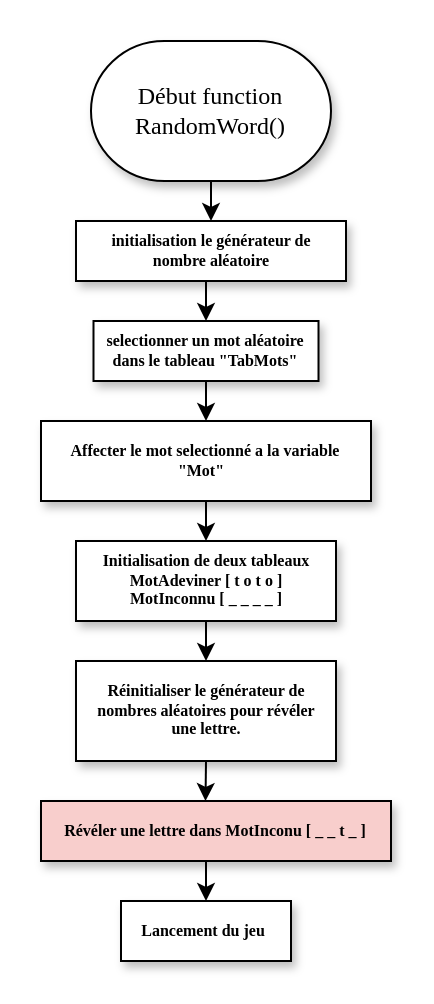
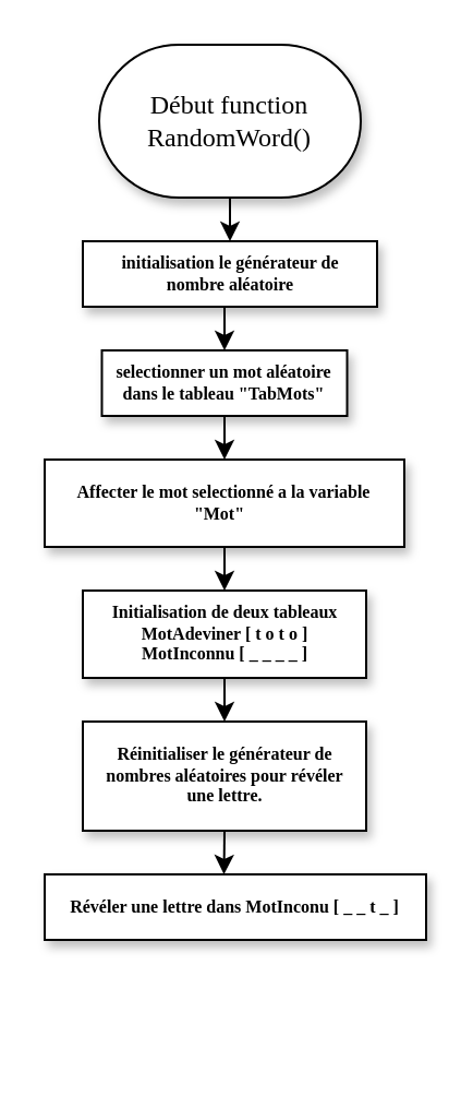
  <mxCell id="0" />
  <mxCell id="1" parent="0" />
  <mxCell id="2" style="edgeStyle=orthogonalEdgeStyle;rounded=0;orthogonalLoop=1;jettySize=auto;html=1;exitX=0.5;exitY=1;exitDx=0;exitDy=0;entryX=0.5;entryY=0;entryDx=0;entryDy=0;" edge="1" parent="1" source="3" target="7"><mxGeometry relative="1" as="geometry" /></mxCell>
  <mxCell id="3" value="&lt;b&gt;initialisation le générateur de nombre aléatoire&lt;/b&gt;" style="whiteSpace=wrap;html=1;rounded=0;shadow=1;labelBackgroundColor=none;strokeWidth=1;fontFamily=Verdana;fontSize=8;align=center;spacing=6;" parent="1" vertex="1"><mxGeometry x="37.5" y="110" width="135" height="30" as="geometry" /></mxCell>
  <mxCell id="4" style="edgeStyle=orthogonalEdgeStyle;rounded=0;orthogonalLoop=1;jettySize=auto;html=1;exitX=0.5;exitY=1;exitDx=0;exitDy=0;exitPerimeter=0;entryX=0.5;entryY=0;entryDx=0;entryDy=0;" edge="1" parent="1" source="5" target="3"><mxGeometry relative="1" as="geometry" /></mxCell>
  <mxCell id="5" value="&lt;font style=&quot;font-size: 12px;&quot;&gt;Début function RandomWord()&lt;/font&gt;" style="strokeWidth=1;html=1;shape=mxgraph.flowchart.terminator;whiteSpace=wrap;rounded=0;shadow=1;labelBackgroundColor=none;fontFamily=Verdana;fontSize=8;align=center;" parent="1" vertex="1"><mxGeometry x="45" y="20" width="120" height="70" as="geometry" /></mxCell>
  <mxCell id="6" style="edgeStyle=orthogonalEdgeStyle;rounded=0;orthogonalLoop=1;jettySize=auto;html=1;exitX=0.5;exitY=1;exitDx=0;exitDy=0;entryX=0.5;entryY=0;entryDx=0;entryDy=0;" edge="1" parent="1" source="7" target="12"><mxGeometry relative="1" as="geometry" /></mxCell>
  <mxCell id="7" value="&lt;b&gt;selectionner un mot aléatoire dans le tableau &quot;TabMots&quot;&lt;/b&gt;" style="whiteSpace=wrap;html=1;rounded=0;shadow=1;labelBackgroundColor=none;strokeWidth=1;fontFamily=Verdana;fontSize=8;align=center;spacing=6;" parent="1" vertex="1"><mxGeometry x="46.25" y="160" width="112.5" height="30" as="geometry" /></mxCell>
- <mxCell id="8" value="&lt;b&gt;Lancement du jeu&amp;nbsp;&lt;/b&gt;" style="whiteSpace=wrap;html=1;rounded=0;shadow=1;labelBackgroundColor=none;strokeWidth=1;fontFamily=Verdana;fontSize=8;align=center;spacing=6;" vertex="1" parent="1"><mxGeometry x="60" y="450" width="85" height="30" as="geometry" /></mxCell>
  <mxCell id="9" style="edgeStyle=orthogonalEdgeStyle;rounded=0;orthogonalLoop=1;jettySize=auto;html=1;exitX=0.5;exitY=1;exitDx=0;exitDy=0;entryX=0.5;entryY=0;entryDx=0;entryDy=0;" edge="1" parent="1" source="10" target="13"><mxGeometry relative="1" as="geometry" /></mxCell>
  <mxCell id="10" value="&lt;b&gt;Initialisation de deux tableaux&lt;/b&gt;&lt;div&gt;&lt;b&gt;MotAdeviner [ t o t o ]&lt;/b&gt;&lt;/div&gt;&lt;div&gt;&lt;b&gt;&amp;nbsp; MotInconnu [ _ _ _ _ ]&amp;nbsp;&amp;nbsp;&lt;/b&gt;&lt;/div&gt;" style="whiteSpace=wrap;html=1;rounded=0;shadow=1;labelBackgroundColor=none;strokeWidth=1;fontFamily=Verdana;fontSize=8;align=center;spacing=6;" vertex="1" parent="1"><mxGeometry x="37.5" y="270" width="130" height="40" as="geometry" /></mxCell>
  <mxCell id="11" style="edgeStyle=orthogonalEdgeStyle;rounded=0;orthogonalLoop=1;jettySize=auto;html=1;exitX=0.5;exitY=1;exitDx=0;exitDy=0;entryX=0.5;entryY=0;entryDx=0;entryDy=0;" edge="1" parent="1" source="12" target="10"><mxGeometry relative="1" as="geometry" /></mxCell>
  <mxCell id="12" value="&lt;b&gt;Affecter le mot selectionné a la variable &quot;Mot&quot;&amp;nbsp;&amp;nbsp;&lt;/b&gt;" style="whiteSpace=wrap;html=1;rounded=0;shadow=1;labelBackgroundColor=none;strokeWidth=1;fontFamily=Verdana;fontSize=8;align=center;spacing=6;" vertex="1" parent="1"><mxGeometry x="20" y="210" width="165" height="40" as="geometry" /></mxCell>
  <mxCell id="13" value="&lt;b&gt;Réinitialiser le générateur de nombres aléatoires pour révéler une lettre.&lt;/b&gt;" style="whiteSpace=wrap;html=1;rounded=0;shadow=1;labelBackgroundColor=none;strokeWidth=1;fontFamily=Verdana;fontSize=8;align=center;spacing=6;" vertex="1" parent="1"><mxGeometry x="37.5" y="330" width="130" height="50" as="geometry" /></mxCell>
- <mxCell id="14" style="edgeStyle=orthogonalEdgeStyle;rounded=0;orthogonalLoop=1;jettySize=auto;html=1;exitX=0.5;exitY=1;exitDx=0;exitDy=0;entryX=0.5;entryY=0;entryDx=0;entryDy=0;" edge="1" parent="1" source="15" target="8"><mxGeometry relative="1" as="geometry" /></mxCell>
- <mxCell id="15" value="&lt;b&gt;Révéler une lettre dans MotInconu [ _ _ t _ ]&lt;/b&gt;" style="whiteSpace=wrap;html=1;rounded=0;shadow=1;labelBackgroundColor=none;strokeWidth=1;fontFamily=Verdana;fontSize=8;align=center;spacing=6;fillColor=#f8cecc;" vertex="1" parent="1"><mxGeometry x="20" y="400" width="175" height="30" as="geometry" /></mxCell>
+ <mxCell id="15" value="&lt;b&gt;Révéler une lettre dans MotInconu [ _ _ t _ ]&lt;/b&gt;" style="whiteSpace=wrap;html=1;rounded=0;shadow=1;labelBackgroundColor=none;strokeWidth=1;fontFamily=Verdana;fontSize=8;align=center;spacing=6;" vertex="1" parent="1"><mxGeometry x="20" y="400" width="175" height="30" as="geometry" /></mxCell>
  <mxCell id="16" style="edgeStyle=orthogonalEdgeStyle;rounded=0;orthogonalLoop=1;jettySize=auto;html=1;exitX=0.5;exitY=1;exitDx=0;exitDy=0;entryX=0.47;entryY=0;entryDx=0;entryDy=0;entryPerimeter=0;" edge="1" parent="1" source="13" target="15"><mxGeometry relative="1" as="geometry" /></mxCell>
